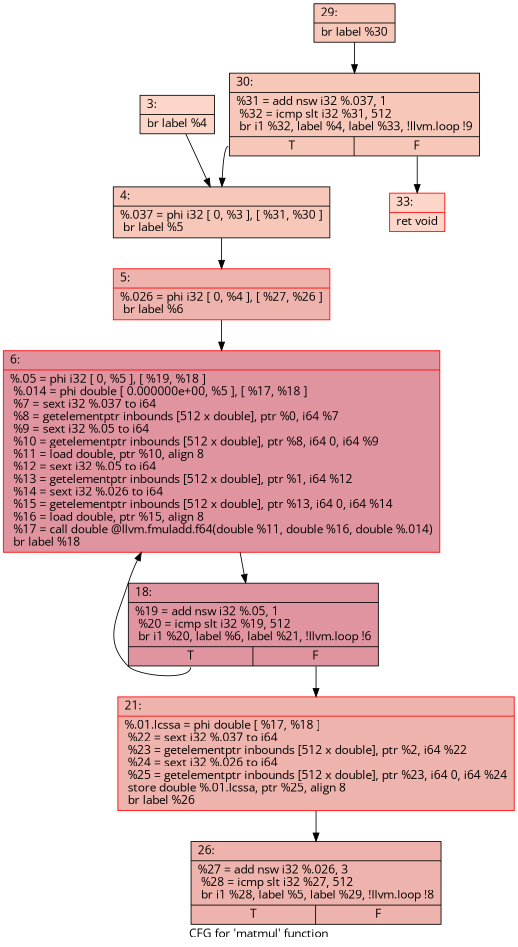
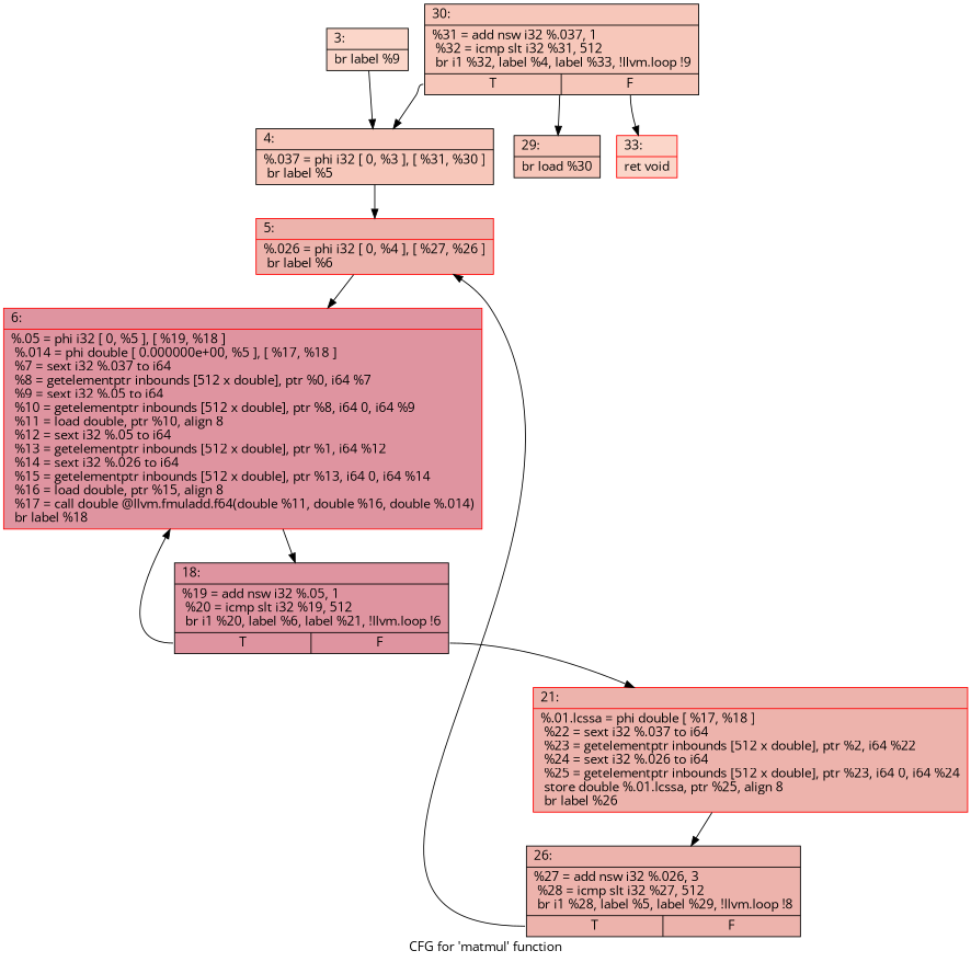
  digraph {
    fontname="Open Sans"
    label="CFG for 'matmul' function"
    node [color=black fillcolor="#ec7f6370" fontname="Open Sans" shape=record style=filled]
    edge [fontname="Open Sans"]
-   n1 [fillcolor="#f6a38570" label="{3:\l|  br label %4\l}"]
+   n1 [fillcolor="#f6a38570" label="{3:\l|  br label %9\l}"]
    n2 [label="{4:\l|  %.037 = phi i32 [ 0, %3 ], [ %31, %30 ]\l  br label %5\l}"]
    n3 [color=red fillcolor="#d6524470" label="{5:\l|  %.026 = phi i32 [ 0, %4 ], [ %27, %26 ]\l  br label %6\l}"]
    n4 [color=red fillcolor="#b70d2870" label="{6:\l|  %.05 = phi i32 [ 0, %5 ], [ %19, %18 ]\l  %.014 = phi double [ 0.000000e+00, %5 ], [ %17, %18 ]\l  %7 = sext i32 %.037 to i64\l  %8 = getelementptr inbounds [512 x double], ptr %0, i64 %7\l  %9 = sext i32 %.05 to i64\l  %10 = getelementptr inbounds [512 x double], ptr %8, i64 0, i64 %9\l  %11 = load double, ptr %10, align 8\l  %12 = sext i32 %.05 to i64\l  %13 = getelementptr inbounds [512 x double], ptr %1, i64 %12\l  %14 = sext i32 %.026 to i64\l  %15 = getelementptr inbounds [512 x double], ptr %13, i64 0, i64 %14\l  %16 = load double, ptr %15, align 8\l  %17 = call double @llvm.fmuladd.f64(double %11, double %16, double %.014)\l  br label %18\l}"]
    n5 [fillcolor="#b70d2870" label="{18:\l|  %19 = add nsw i32 %.05, 1\l  %20 = icmp slt i32 %19, 512\l  br i1 %20, label %6, label %21, !llvm.loop !6\l|{<s0>T|<s1>F}}"]
    n6 [color=red fillcolor="#d6524470" label="{21:\l|  %.01.lcssa = phi double [ %17, %18 ]\l  %22 = sext i32 %.037 to i64\l  %23 = getelementptr inbounds [512 x double], ptr %2, i64 %22\l  %24 = sext i32 %.026 to i64\l  %25 = getelementptr inbounds [512 x double], ptr %23, i64 0, i64 %24\l  store double %.01.lcssa, ptr %25, align 8\l  br label %26\l}"]
    n7 [fillcolor="#d6524470" label="{26:\l|  %27 = add nsw i32 %.026, 3\l  %28 = icmp slt i32 %27, 512\l  br i1 %28, label %5, label %29, !llvm.loop !8\l|{<s0>T|<s1>F}}"]
-   n8 [label="{29:\l|  br label %30\l}"]
+   n8 [label="{29:\l|  br load %30\l}"]
    n9 [label="{30:\l|  %31 = add nsw i32 %.037, 1\l  %32 = icmp slt i32 %31, 512\l  br i1 %32, label %4, label %33, !llvm.loop !9\l|{<s0>T|<s1>F}}"]
    n10 [color=red fillcolor="#f6a38570" label="{33:\l|  ret void\l}"]
    n1 -> n2
    n2 -> n3
    n3 -> n4
    n4 -> n5
    n5 -> n4 [tailport=s0]
    n5 -> n6 [tailport=s1]
    n6 -> n7
-   n8 -> n9
+   n7 -> n3 [tailport=s0]
+   n9 -> n8
    n9 -> n2 [tailport=s0]
    n9 -> n10 [tailport=s1]
  }
